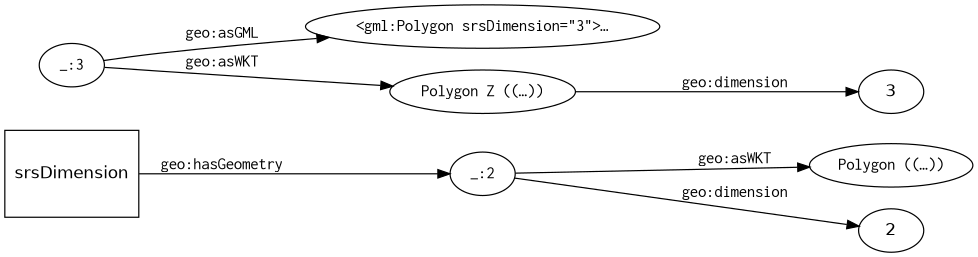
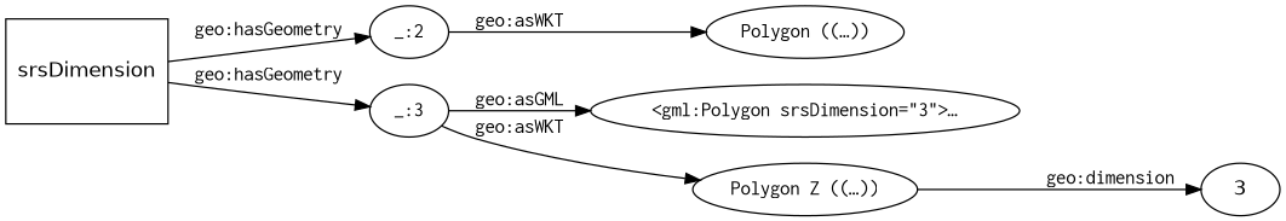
  digraph {
    fontname="DejaVu Sans"
    rankdir=LR
    node [fontname="DejaVu Sans"]
    edge [fontname="DejaVu Sans"]
    n1 [fixedsize=false height=1 label=srsDimension shape=box]
    n2 [label=<<font face="courier">_:2</font>>]
    n3 [label=<<font face="courier">_:3</font>>]
    n4 [label=<<font face="courier">Polygon ((…))</font>>]
-   n5 [label=<2>]
    n6 [label=<<font face="courier">&lt;gml:Polygon srsDimension="3"&gt;…</font>>]
    n7 [label=<<font face="courier">Polygon Z ((…))</font>>]
    n8 [label=<3>]
    n1 -> n2 [label=<<font face="courier">geo:hasGeometry</font>>]
+   n1 -> n3 [label=<<font face="courier">geo:hasGeometry</font>>]
    n2 -> n4 [label=<<font face="courier">geo:asWKT</font>>]
-   n2 -> n5 [label=<<font face="courier">geo:dimension</font>>]
    n3 -> n6 [label=<<font face="courier">geo:asGML</font>>]
    n3 -> n7 [label=<<font face="courier">geo:asWKT</font>>]
    n7 -> n8 [label=<<font face="courier">geo:dimension</font>>]
  }
